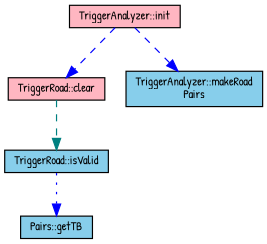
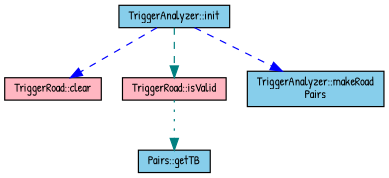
  digraph {
    fontname="Patrick Hand"
    rankdir=TB
    node [color=black fillcolor=lightpink fontname="Patrick Hand" fontsize=10 shape=record style=filled]
    edge [color=blue fontname="Patrick Hand" fontsize=10 labelfontname=FreeSans labelfontsize=10 style=dashed]
-   n1 [fontcolor=black height=0.2 label="TriggerAnalyzer::init" width=0.4]
+   n1 [fillcolor=skyblue fontcolor=black height=0.2 label="TriggerAnalyzer::init" width=0.4]
    n2 [height=0.2 label="TriggerRoad::clear" width=0.4]
-   n3 [fillcolor=skyblue height=0.2 label="TriggerRoad::isValid" width=0.4]
+   n3 [height=0.2 label="TriggerRoad::isValid" width=0.4]
    n4 [fillcolor=skyblue height=0.2 label="TriggerAnalyzer::makeRoad\lPairs" width=0.4]
    n5 [fillcolor=skyblue height=0.2 label="Pairs::getTB" width=0.4]
    n1 -> n2
-   n2 -> n3 [color=teal]
+   n1 -> n3 [color=teal]
    n1 -> n4
-   n3 -> n5 [style=dotted]
+   n3 -> n5 [color=teal style=dotted]
  }
